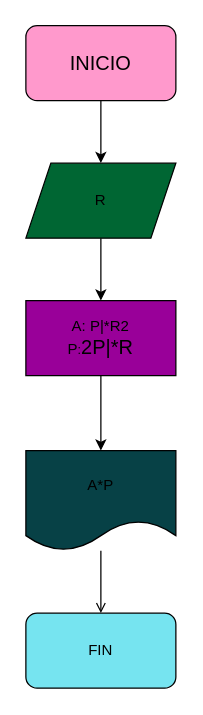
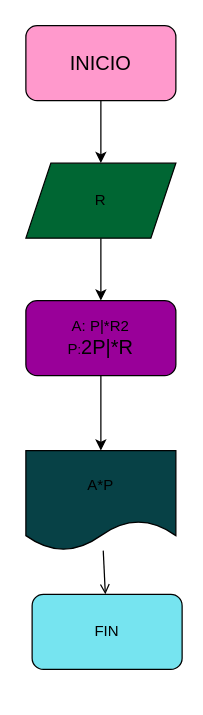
  <mxCell id="0" />
  <mxCell id="1" parent="0" />
  <mxCell id="2" style="edgeStyle=none;html=1;exitX=0.5;exitY=1;exitDx=0;exitDy=0;" edge="1" parent="1" source="3" target="5"><mxGeometry relative="1" as="geometry" /></mxCell>
  <mxCell id="3" value="&lt;font size=&quot;3&quot;&gt;INICIO&lt;/font&gt;" style="rounded=1;whiteSpace=wrap;html=1;fillColor=#FF99CC;" vertex="1" parent="1"><mxGeometry x="20" y="20" width="120" height="60" as="geometry" /></mxCell>
  <mxCell id="4" style="edgeStyle=none;html=1;exitX=0.5;exitY=1;exitDx=0;exitDy=0;entryX=0.5;entryY=0;entryDx=0;entryDy=0;" edge="1" parent="1" source="5" target="7"><mxGeometry relative="1" as="geometry" /></mxCell>
  <mxCell id="5" value="R" style="shape=parallelogram;perimeter=parallelogramPerimeter;whiteSpace=wrap;html=1;fixedSize=1;fillColor=#006633;" vertex="1" parent="1"><mxGeometry x="20" y="130" width="120" height="60" as="geometry" /></mxCell>
  <mxCell id="6" style="edgeStyle=none;html=1;exitX=0.5;exitY=1;exitDx=0;exitDy=0;entryX=0.5;entryY=0;entryDx=0;entryDy=0;" edge="1" parent="1" source="7" target="9"><mxGeometry relative="1" as="geometry" /></mxCell>
- <mxCell id="7" value="A: P|*R2&lt;br&gt;P&lt;span style=&quot;font-size: 10px;&quot;&gt;:&lt;/span&gt;&lt;font size=&quot;3&quot;&gt;2P|*R&lt;/font&gt;" style="rounded=0;whiteSpace=wrap;html=1;fillColor=#990099;" vertex="1" parent="1"><mxGeometry x="20" y="240" width="120" height="60" as="geometry" /></mxCell>
+ <mxCell id="7" value="A: P|*R2&lt;br&gt;P&lt;span style=&quot;font-size: 10px;&quot;&gt;:&lt;/span&gt;&lt;font size=&quot;3&quot;&gt;2P|*R&lt;/font&gt;" style="whiteSpace=wrap;html=1;fillColor=#990099;rounded=1;" vertex="1" parent="1"><mxGeometry x="20" y="240" width="120" height="60" as="geometry" /></mxCell>
  <mxCell id="8" value="" style="edgeStyle=none;html=1;endArrow=open;" edge="1" parent="1" source="9" target="10"><mxGeometry relative="1" as="geometry" /></mxCell>
  <mxCell id="9" value="A*P" style="shape=document;whiteSpace=wrap;html=1;boundedLbl=1;fillColor=#074146;" vertex="1" parent="1"><mxGeometry x="20" y="360" width="120" height="80" as="geometry" /></mxCell>
- <mxCell id="10" value="FIN" style="rounded=1;whiteSpace=wrap;html=1;fillColor=#76E4F0;" vertex="1" parent="1"><mxGeometry x="20" y="490" width="120" height="60" as="geometry" /></mxCell>
+ <mxCell id="10" value="FIN" style="rounded=1;whiteSpace=wrap;html=1;fillColor=#76E4F0;" vertex="1" parent="1"><mxGeometry x="25" y="475" width="120" height="60" as="geometry" /></mxCell>
